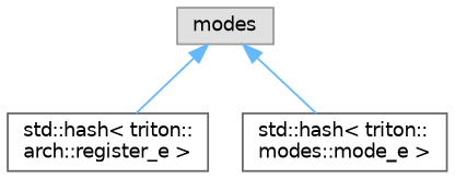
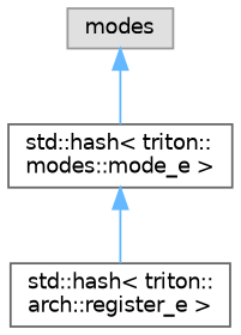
  digraph {
    rankdir=TB
    node [color=grey40 fillcolor=white fontname=Helvetica fontsize=10 shape=box style=filled]
    edge [color=steelblue1 dir=back fontname=Helvetica fontsize=10 labelfontname=Helvetica labelfontsize=10 style=solid]
    n1 [color=grey60 fillcolor="#E0E0E0" height=0.2 label=modes width=0.4]
    n2 [height=0.2 label="std::hash\< triton::\larch::register_e \>" width=0.4]
    n3 [height=0.2 label="std::hash\< triton::\lmodes::mode_e \>" width=0.4]
-   n1 -> n2
+   n3 -> n2
    n1 -> n3
  }
